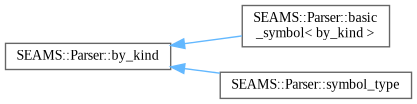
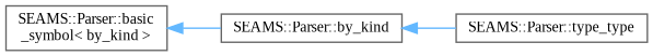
  digraph {
    fontname="Liberation Serif"
    rankdir=LR
    node [color=grey40 fillcolor=white fontname="Liberation Serif" fontsize=10 shape=box style=filled]
    edge [color=steelblue1 dir=back fontname="Liberation Serif" fontsize=10 labelfontname=Helvetica labelfontsize=10 style=solid]
    n1 [height=0.2 label="SEAMS::Parser::by_kind" width=0.4]
    n2 [height=0.2 label="SEAMS::Parser::basic\l_symbol\< by_kind \>" width=0.4]
-   n3 [height=0.2 label="SEAMS::Parser::symbol_type" width=0.4]
-   n1 -> n2
+   n3 [height=0.2 label="SEAMS::Parser::type_type" width=0.4]
+   n2 -> n1
    n1 -> n3
  }
